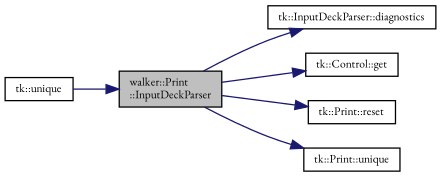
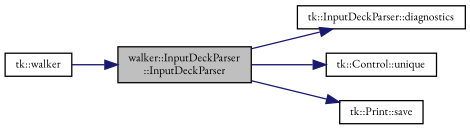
  digraph {
    fontname="EB Garamond"
    rankdir=LR
    node [color=black fontname="EB Garamond" fontsize=9 shape=record]
    edge [color=midnightblue fontname="EB Garamond" fontsize=9 labelfontname="sans-serif" labelfontsize=9 style=solid]
-   n1 [fillcolor=grey75 fontcolor=black height=0.2 label="walker::Print\l::InputDeckParser" style=filled width=0.4]
+   n1 [fillcolor=grey75 fontcolor=black height=0.2 label="walker::InputDeckParser\l::InputDeckParser" style=filled width=0.4]
    n2 [height=0.2 label="tk::InputDeckParser::diagnostics" width=0.4]
-   n3 [height=0.2 label="tk::Control::get" width=0.4]
-   n4 [height=0.2 label="tk::Print::reset" width=0.4]
-   n5 [height=0.2 label="tk::Print::unique" width=0.4]
-   n6 [height=0.2 label="tk::unique" width=0.4]
+   n3 [height=0.2 label="tk::Control::unique" width=0.4]
+   n5 [height=0.2 label="tk::Print::save" width=0.4]
+   n6 [height=0.2 label="tk::walker" width=0.4]
    n1 -> n2
    n1 -> n3
-   n1 -> n4
    n1 -> n5
    n6 -> n1
  }
